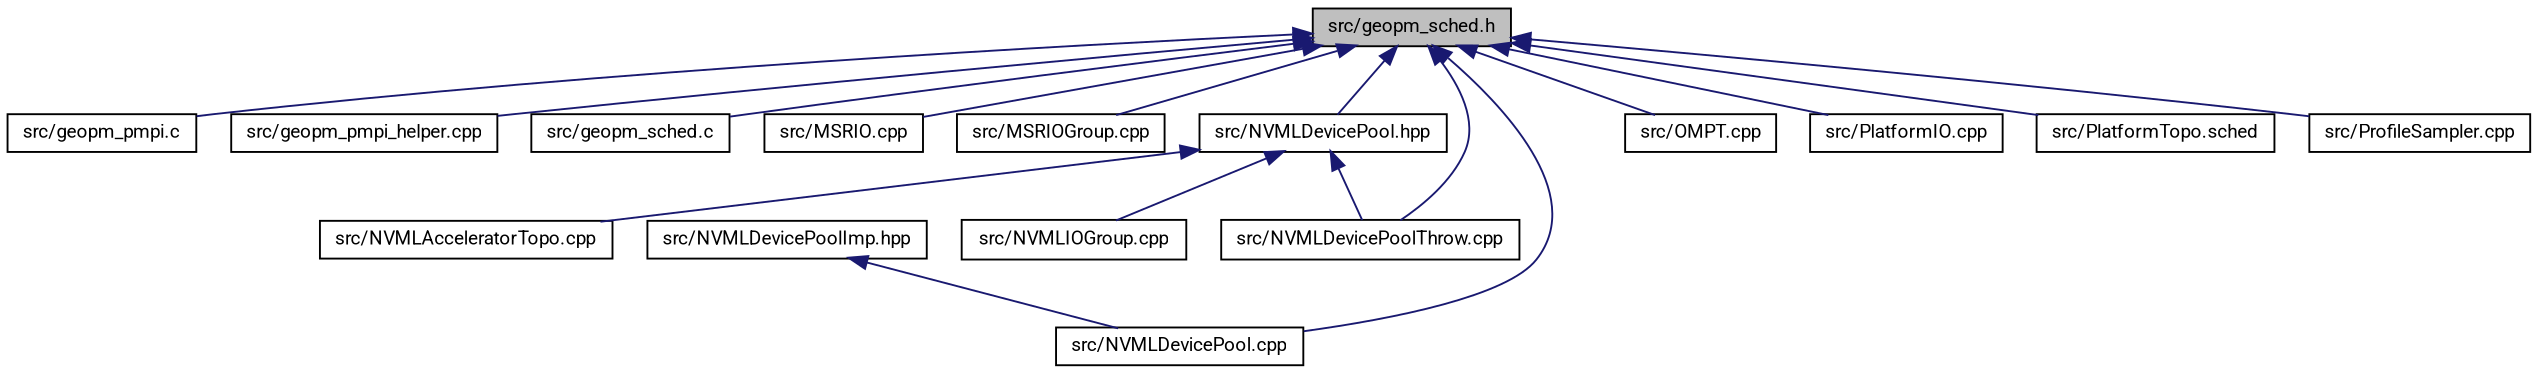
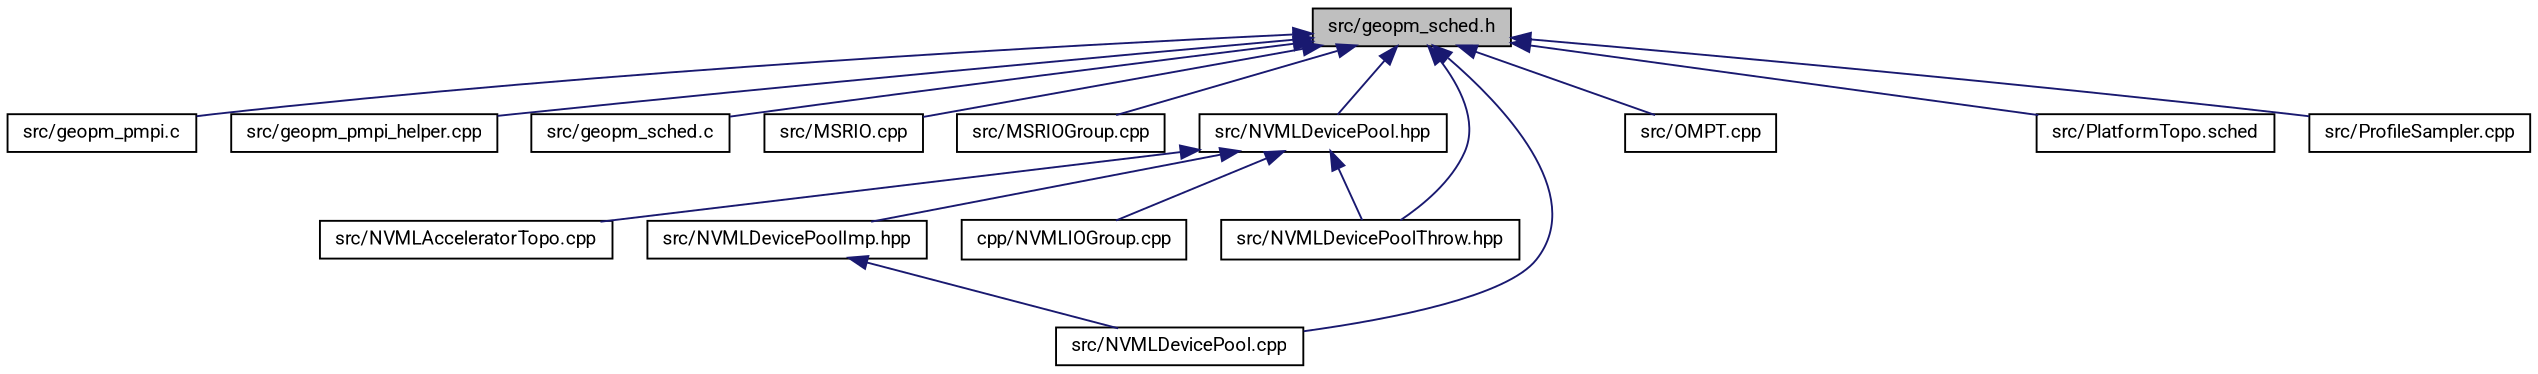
  digraph {
    fontname=Roboto
    node [color=black fillcolor=white fontname=Roboto fontsize=10 shape=record style=filled]
    edge [color=midnightblue dir=back fontname=Roboto fontsize=10 labelfontname=Helvetica labelfontsize=10 style=solid]
    n1 [fillcolor=grey75 fontcolor=black height=0.2 label="src/geopm_sched.h" width=0.4]
    n2 [height=0.2 label="src/geopm_pmpi.c" width=0.4]
    n3 [height=0.2 label="src/geopm_pmpi_helper.cpp" width=0.4]
    n4 [height=0.2 label="src/geopm_sched.c" width=0.4]
    n5 [height=0.2 label="src/MSRIO.cpp" width=0.4]
    n6 [height=0.2 label="src/MSRIOGroup.cpp" width=0.4]
    n7 [height=0.2 label="src/NVMLDevicePool.hpp" width=0.4]
    n8 [height=0.2 label="src/NVMLDevicePool.cpp" width=0.4]
-   n9 [height=0.2 label="src/NVMLDevicePoolThrow.cpp" width=0.4]
+   n9 [height=0.2 label="src/NVMLDevicePoolThrow.hpp" width=0.4]
    n10 [height=0.2 label="src/OMPT.cpp" width=0.4]
-   n11 [height=0.2 label="src/PlatformIO.cpp" width=0.4]
    n12 [height=0.2 label="src/PlatformTopo.sched" width=0.4]
    n13 [height=0.2 label="src/ProfileSampler.cpp" width=0.4]
    n14 [height=0.2 label="src/NVMLAcceleratorTopo.cpp" width=0.4]
    n15 [height=0.2 label="src/NVMLDevicePoolImp.hpp" width=0.4]
-   n16 [height=0.2 label="src/NVMLIOGroup.cpp" width=0.4]
+   n16 [height=0.2 label="cpp/NVMLIOGroup.cpp" width=0.4]
    n1 -> n2
    n1 -> n3
    n1 -> n4
    n1 -> n5
    n1 -> n6
    n1 -> n7
    n1 -> n8
    n1 -> n9
    n1 -> n10
-   n1 -> n11
    n1 -> n12
    n1 -> n13
    n7 -> n9
    n7 -> n14
+   n7 -> n15
    n7 -> n16
    n15 -> n8
  }
